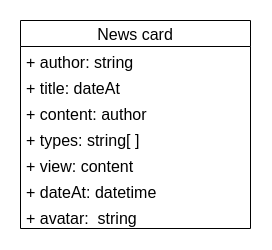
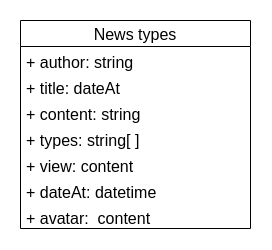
  <mxCell id="0" />
  <mxCell id="1" parent="0" />
- <mxCell id="2" value="News card" style="swimlane;fontStyle=0;childLayout=stackLayout;horizontal=1;startSize=26;fillColor=none;horizontalStack=0;resizeParent=1;resizeParentMax=0;resizeLast=0;collapsible=1;marginBottom=0;fontSize=16;" vertex="1" parent="1"><mxGeometry x="20" y="20" width="230" height="208" as="geometry" /></mxCell>
+ <mxCell id="2" value="News types" style="swimlane;fontStyle=0;childLayout=stackLayout;horizontal=1;startSize=26;fillColor=none;horizontalStack=0;resizeParent=1;resizeParentMax=0;resizeLast=0;collapsible=1;marginBottom=0;fontSize=16;" vertex="1" parent="1"><mxGeometry x="20" y="20" width="230" height="208" as="geometry" /></mxCell>
  <mxCell id="3" value="+ author: string" style="text;strokeColor=none;fillColor=none;align=left;verticalAlign=top;spacingLeft=4;spacingRight=4;overflow=hidden;rotatable=0;points=[[0,0.5],[1,0.5]];portConstraint=eastwest;fontSize=16;" vertex="1" parent="2"><mxGeometry y="26" width="230" height="26" as="geometry" /></mxCell>
  <mxCell id="4" value="+ title: dateAt" style="text;strokeColor=none;fillColor=none;align=left;verticalAlign=top;spacingLeft=4;spacingRight=4;overflow=hidden;rotatable=0;points=[[0,0.5],[1,0.5]];portConstraint=eastwest;fontSize=16;" vertex="1" parent="2"><mxGeometry y="52" width="230" height="26" as="geometry" /></mxCell>
- <mxCell id="5" value="+ content: author" style="text;strokeColor=none;fillColor=none;align=left;verticalAlign=top;spacingLeft=4;spacingRight=4;overflow=hidden;rotatable=0;points=[[0,0.5],[1,0.5]];portConstraint=eastwest;fontSize=16;" vertex="1" parent="2"><mxGeometry y="78" width="230" height="26" as="geometry" /></mxCell>
+ <mxCell id="5" value="+ content: string" style="text;strokeColor=none;fillColor=none;align=left;verticalAlign=top;spacingLeft=4;spacingRight=4;overflow=hidden;rotatable=0;points=[[0,0.5],[1,0.5]];portConstraint=eastwest;fontSize=16;" vertex="1" parent="2"><mxGeometry y="78" width="230" height="26" as="geometry" /></mxCell>
  <mxCell id="6" value="+ types: string[ ]" style="text;strokeColor=none;fillColor=none;align=left;verticalAlign=top;spacingLeft=4;spacingRight=4;overflow=hidden;rotatable=0;points=[[0,0.5],[1,0.5]];portConstraint=eastwest;fontSize=16;" vertex="1" parent="2"><mxGeometry y="104" width="230" height="26" as="geometry" /></mxCell>
  <mxCell id="7" value="+ view: content" style="text;strokeColor=none;fillColor=none;align=left;verticalAlign=top;spacingLeft=4;spacingRight=4;overflow=hidden;rotatable=0;points=[[0,0.5],[1,0.5]];portConstraint=eastwest;fontSize=16;" vertex="1" parent="2"><mxGeometry y="130" width="230" height="26" as="geometry" /></mxCell>
  <mxCell id="8" value="+ dateAt: datetime " style="text;strokeColor=none;fillColor=none;align=left;verticalAlign=top;spacingLeft=4;spacingRight=4;overflow=hidden;rotatable=0;points=[[0,0.5],[1,0.5]];portConstraint=eastwest;fontSize=16;" vertex="1" parent="2"><mxGeometry y="156" width="230" height="26" as="geometry" /></mxCell>
- <mxCell id="9" value="+ avatar:  string" style="text;strokeColor=none;fillColor=none;align=left;verticalAlign=top;spacingLeft=4;spacingRight=4;overflow=hidden;rotatable=0;points=[[0,0.5],[1,0.5]];portConstraint=eastwest;fontSize=16;" vertex="1" parent="2"><mxGeometry y="182" width="230" height="26" as="geometry" /></mxCell>
+ <mxCell id="9" value="+ avatar:  content" style="text;strokeColor=none;fillColor=none;align=left;verticalAlign=top;spacingLeft=4;spacingRight=4;overflow=hidden;rotatable=0;points=[[0,0.5],[1,0.5]];portConstraint=eastwest;fontSize=16;" vertex="1" parent="2"><mxGeometry y="182" width="230" height="26" as="geometry" /></mxCell>
